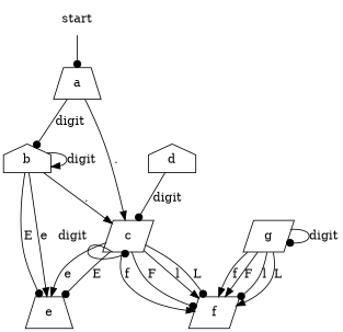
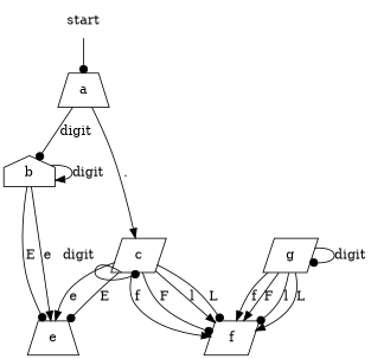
  digraph {
    rankdir=TB
    shape=circle
    node [shape=parallelogram]
    edge [arrowhead=dot]
    start [shape=plaintext]
    a [shape=trapezium]
    b [shape=house]
    c
    e [shape=trapezium]
-   d [shape=house]
    f
    g
    start -> a
    a -> b [label=digit]
    a -> c [arrowhead=normal label="."]
    b -> b [arrowhead=normal label=digit]
-   b -> c [arrowhead=normal label="."]
    b -> e [arrowhead=normal label=e]
    b -> e [label=E]
    c -> c [headport=s label=digit tailport=sw]
    c -> e [arrowhead=normal label=e]
    c -> e [label=E]
    c -> f [arrowhead=normal label=f]
    c -> f [label=F]
    c -> f [arrowhead=normal label=l]
    c -> f [label=L]
-   d -> c [label=digit]
    g -> f [arrowhead=normal label=f]
    g -> f [arrowhead=normal label=F]
    g -> f [label=l]
    g -> f [arrowhead=normal label=L]
    g -> g [label=digit]
  }
